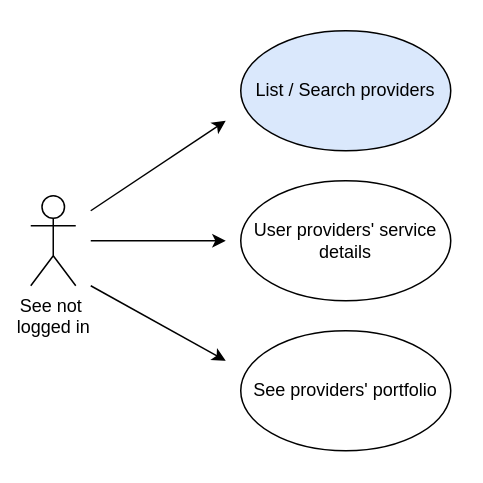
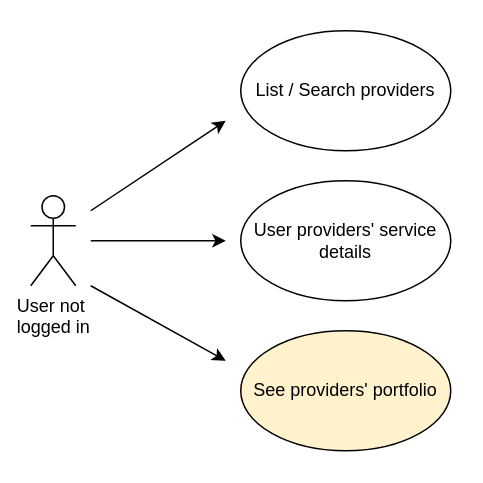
  <mxCell id="0" />
  <mxCell id="1" parent="0" />
- <mxCell id="2" value="See not&amp;nbsp;&lt;div&gt;logged in&lt;/div&gt;" style="shape=umlActor;verticalLabelPosition=bottom;verticalAlign=top;html=1;outlineConnect=0;" vertex="1" parent="1"><mxGeometry x="20" y="130" width="30" height="60" as="geometry" /></mxCell>
- <mxCell id="3" value="List / Search providers" style="ellipse;whiteSpace=wrap;html=1;fillColor=#dae8fc;" vertex="1" parent="1"><mxGeometry x="160" y="20" width="140" height="80" as="geometry" /></mxCell>
+ <mxCell id="2" value="User not&amp;nbsp;&lt;div&gt;logged in&lt;/div&gt;" style="shape=umlActor;verticalLabelPosition=bottom;verticalAlign=top;html=1;outlineConnect=0;" vertex="1" parent="1"><mxGeometry x="20" y="130" width="30" height="60" as="geometry" /></mxCell>
+ <mxCell id="3" value="List / Search providers" style="ellipse;whiteSpace=wrap;html=1;" vertex="1" parent="1"><mxGeometry x="160" y="20" width="140" height="80" as="geometry" /></mxCell>
  <mxCell id="4" value="User providers' service details" style="ellipse;whiteSpace=wrap;html=1;" vertex="1" parent="1"><mxGeometry x="160" y="120" width="140" height="80" as="geometry" /></mxCell>
  <mxCell id="5" value="" style="endArrow=classic;html=1;rounded=0;" edge="1" parent="1"><mxGeometry width="50" height="50" relative="1" as="geometry"><mxPoint x="60" y="140" as="sourcePoint" /><mxPoint x="150" y="80" as="targetPoint" /></mxGeometry></mxCell>
- <mxCell id="6" value="See providers' portfolio" style="ellipse;whiteSpace=wrap;html=1;" vertex="1" parent="1"><mxGeometry x="160" y="220" width="140" height="80" as="geometry" /></mxCell>
+ <mxCell id="6" value="See providers' portfolio" style="ellipse;whiteSpace=wrap;html=1;fillColor=#fff2cc;" vertex="1" parent="1"><mxGeometry x="160" y="220" width="140" height="80" as="geometry" /></mxCell>
  <mxCell id="7" value="" style="endArrow=classic;html=1;rounded=0;" edge="1" parent="1"><mxGeometry width="50" height="50" relative="1" as="geometry"><mxPoint x="60" y="160" as="sourcePoint" /><mxPoint x="150" y="160" as="targetPoint" /></mxGeometry></mxCell>
  <mxCell id="8" value="" style="endArrow=classic;html=1;rounded=0;" edge="1" parent="1"><mxGeometry width="50" height="50" relative="1" as="geometry"><mxPoint x="60" y="190" as="sourcePoint" /><mxPoint x="150" y="240" as="targetPoint" /></mxGeometry></mxCell>
